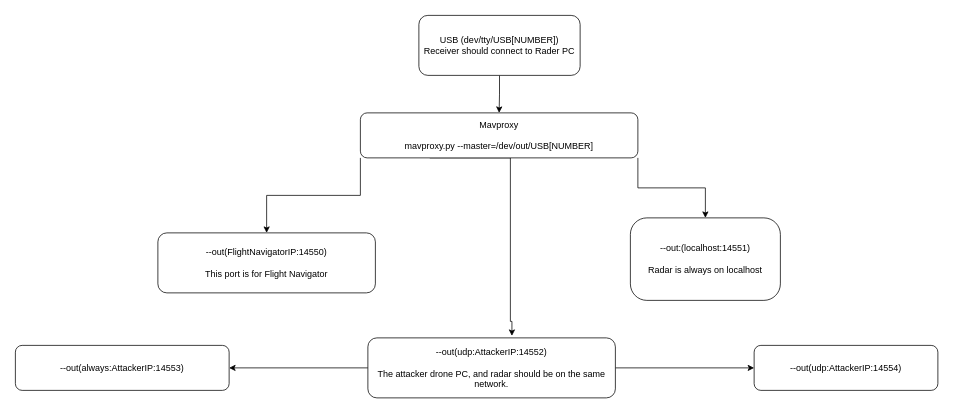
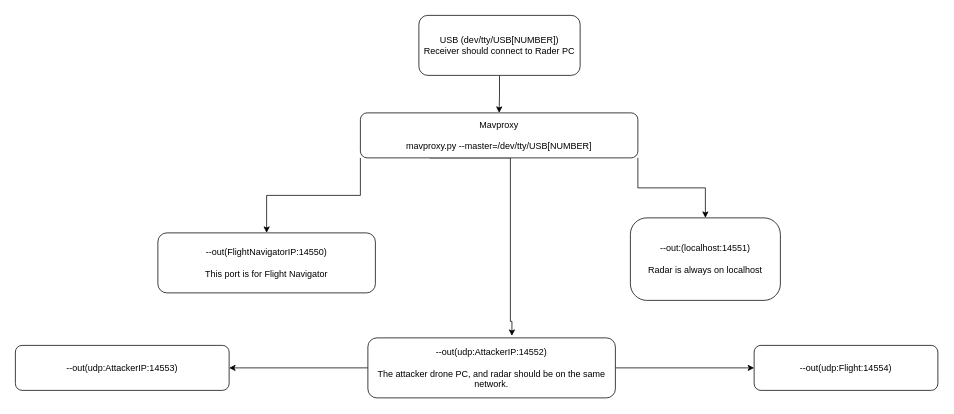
  <mxCell id="0" />
  <mxCell id="1" parent="0" />
  <mxCell id="2" style="edgeStyle=orthogonalEdgeStyle;rounded=0;orthogonalLoop=1;jettySize=auto;html=1;exitX=1;exitY=1;exitDx=0;exitDy=0;" edge="1" parent="1" source="5" target="9"><mxGeometry relative="1" as="geometry" /></mxCell>
  <mxCell id="3" style="edgeStyle=orthogonalEdgeStyle;rounded=0;orthogonalLoop=1;jettySize=auto;html=1;exitX=0;exitY=1;exitDx=0;exitDy=0;entryX=0.5;entryY=0;entryDx=0;entryDy=0;" edge="1" parent="1" source="5" target="8"><mxGeometry relative="1" as="geometry" /></mxCell>
  <mxCell id="4" style="edgeStyle=orthogonalEdgeStyle;rounded=0;orthogonalLoop=1;jettySize=auto;html=1;exitX=0.25;exitY=1;exitDx=0;exitDy=0;entryX=0.582;entryY=-0.033;entryDx=0;entryDy=0;entryPerimeter=0;" edge="1" parent="1" source="5" target="12"><mxGeometry relative="1" as="geometry"><Array as="points"><mxPoint x="680" y="210" /><mxPoint x="680" y="428" /></Array></mxGeometry></mxCell>
- <mxCell id="5" value="Mavproxy&lt;br&gt;&lt;br&gt;mavproxy.py --master=/dev/out/USB[NUMBER]" style="rounded=1;whiteSpace=wrap;html=1;" vertex="1" parent="1"><mxGeometry x="480" y="150" width="370" height="60" as="geometry" /></mxCell>
+ <mxCell id="5" value="Mavproxy&lt;br&gt;&lt;br&gt;mavproxy.py --master=/dev/tty/USB[NUMBER]" style="rounded=1;whiteSpace=wrap;html=1;" vertex="1" parent="1"><mxGeometry x="480" y="150" width="370" height="60" as="geometry" /></mxCell>
  <mxCell id="6" style="edgeStyle=orthogonalEdgeStyle;rounded=0;orthogonalLoop=1;jettySize=auto;html=1;exitX=0.5;exitY=1;exitDx=0;exitDy=0;entryX=0.5;entryY=0;entryDx=0;entryDy=0;" edge="1" parent="1" source="7" target="5"><mxGeometry relative="1" as="geometry" /></mxCell>
  <mxCell id="7" value="USB (dev/tty/USB[NUMBER])&lt;br&gt;Receiver should connect to Rader PC" style="rounded=1;whiteSpace=wrap;html=1;" vertex="1" parent="1"><mxGeometry x="558" y="20" width="215" height="80" as="geometry" /></mxCell>
  <mxCell id="8" value="--out(FlightNavigatorIP:14550)&lt;br&gt;&lt;br&gt;This port is for Flight Navigator" style="rounded=1;whiteSpace=wrap;html=1;" vertex="1" parent="1"><mxGeometry x="210" y="310" width="290" height="80" as="geometry" /></mxCell>
  <mxCell id="9" value="--out:(localhost:14551)&lt;br&gt;&lt;br&gt;Radar is always on localhost" style="rounded=1;whiteSpace=wrap;html=1;arcSize=20;" vertex="1" parent="1"><mxGeometry x="840" y="290" width="200" height="110" as="geometry" /></mxCell>
  <mxCell id="10" value="" style="edgeStyle=orthogonalEdgeStyle;rounded=0;orthogonalLoop=1;jettySize=auto;html=1;" edge="1" parent="1" source="12" target="13"><mxGeometry relative="1" as="geometry" /></mxCell>
  <mxCell id="11" value="" style="edgeStyle=orthogonalEdgeStyle;rounded=0;orthogonalLoop=1;jettySize=auto;html=1;" edge="1" parent="1" source="12" target="14"><mxGeometry relative="1" as="geometry" /></mxCell>
  <mxCell id="12" value="--out(udp:AttackerIP:14552)&lt;br&gt;&lt;br&gt;The attacker drone PC, and radar should be on the same network." style="rounded=1;whiteSpace=wrap;html=1;" vertex="1" parent="1"><mxGeometry x="490" y="450" width="330" height="80" as="geometry" /></mxCell>
- <mxCell id="13" value="--out(always:AttackerIP:14553)" style="whiteSpace=wrap;html=1;rounded=1;" vertex="1" parent="1"><mxGeometry x="20" y="460" width="285" height="60" as="geometry" /></mxCell>
- <mxCell id="14" value="--out(udp:AttackerIP:14554)" style="whiteSpace=wrap;html=1;rounded=1;" vertex="1" parent="1"><mxGeometry x="1005" y="460" width="245" height="60" as="geometry" /></mxCell>
+ <mxCell id="13" value="--out(udp:AttackerIP:14553)" style="whiteSpace=wrap;html=1;rounded=1;" vertex="1" parent="1"><mxGeometry x="20" y="460" width="285" height="60" as="geometry" /></mxCell>
+ <mxCell id="14" value="--out(udp:Flight:14554)" style="whiteSpace=wrap;html=1;rounded=1;" vertex="1" parent="1"><mxGeometry x="1005" y="460" width="245" height="60" as="geometry" /></mxCell>
